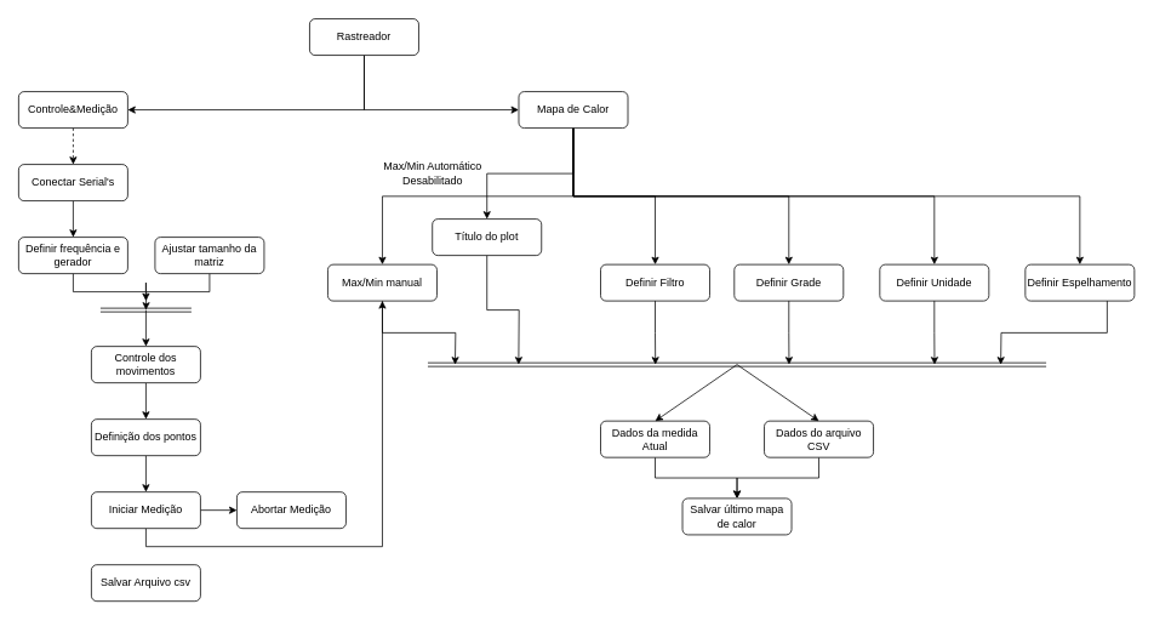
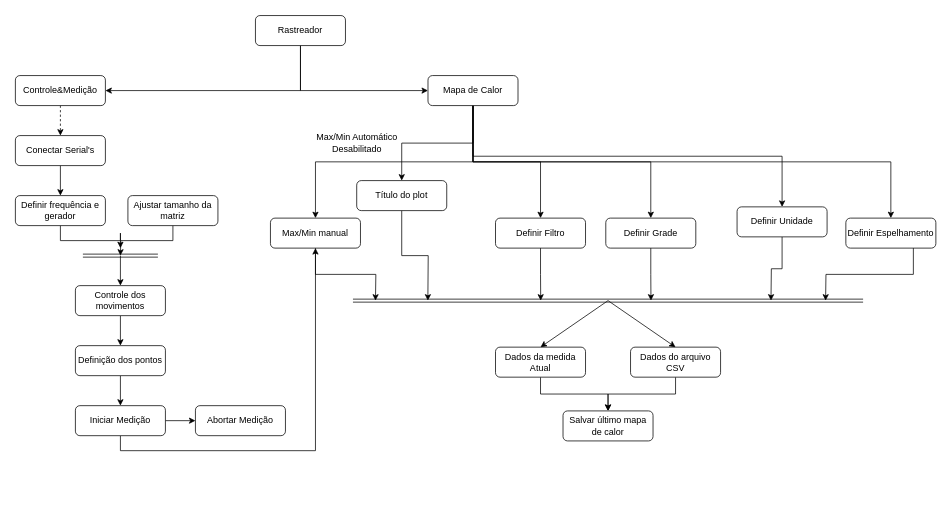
  <mxCell id="0" />
  <mxCell id="1" parent="0" />
  <mxCell id="2" style="edgeStyle=orthogonalEdgeStyle;rounded=0;orthogonalLoop=1;jettySize=auto;html=1;exitX=0.5;exitY=1;exitDx=0;exitDy=0;entryX=1;entryY=0.5;entryDx=0;entryDy=0;" edge="1" parent="1" source="4" target="6"><mxGeometry relative="1" as="geometry" /></mxCell>
  <mxCell id="3" style="edgeStyle=orthogonalEdgeStyle;rounded=0;orthogonalLoop=1;jettySize=auto;html=1;exitX=0.5;exitY=1;exitDx=0;exitDy=0;entryX=0;entryY=0.5;entryDx=0;entryDy=0;" edge="1" parent="1" source="4" target="13"><mxGeometry relative="1" as="geometry" /></mxCell>
  <mxCell id="4" value="Rastreador" style="rounded=1;whiteSpace=wrap;html=1;fontSize=12;glass=0;strokeWidth=1;shadow=0;" parent="1" vertex="1"><mxGeometry x="340" y="20" width="120" height="40" as="geometry" /></mxCell>
  <mxCell id="5" style="edgeStyle=orthogonalEdgeStyle;rounded=0;orthogonalLoop=1;jettySize=auto;html=1;exitX=0.5;exitY=1;exitDx=0;exitDy=0;entryX=0.5;entryY=0;entryDx=0;entryDy=0;dashed=1;" edge="1" parent="1" source="6" target="15"><mxGeometry relative="1" as="geometry" /></mxCell>
  <mxCell id="6" value="Controle&amp;amp;Medição" style="rounded=1;whiteSpace=wrap;html=1;fontSize=12;glass=0;strokeWidth=1;shadow=0;" vertex="1" parent="1"><mxGeometry x="20" y="100" width="120" height="40" as="geometry" /></mxCell>
  <mxCell id="7" style="edgeStyle=orthogonalEdgeStyle;rounded=0;orthogonalLoop=1;jettySize=auto;html=1;exitX=0.5;exitY=1;exitDx=0;exitDy=0;entryX=0.5;entryY=0;entryDx=0;entryDy=0;" edge="1" parent="1" source="13" target="32"><mxGeometry relative="1" as="geometry" /></mxCell>
  <mxCell id="8" style="edgeStyle=orthogonalEdgeStyle;rounded=0;orthogonalLoop=1;jettySize=auto;html=1;exitX=0.5;exitY=1;exitDx=0;exitDy=0;" edge="1" parent="1" source="13" target="36"><mxGeometry relative="1" as="geometry" /></mxCell>
  <mxCell id="9" style="edgeStyle=orthogonalEdgeStyle;rounded=0;orthogonalLoop=1;jettySize=auto;html=1;exitX=0.5;exitY=1;exitDx=0;exitDy=0;entryX=0.5;entryY=0;entryDx=0;entryDy=0;" edge="1" parent="1" source="13" target="34"><mxGeometry relative="1" as="geometry" /></mxCell>
  <mxCell id="10" style="edgeStyle=orthogonalEdgeStyle;rounded=0;orthogonalLoop=1;jettySize=auto;html=1;exitX=0.5;exitY=1;exitDx=0;exitDy=0;entryX=0.5;entryY=0;entryDx=0;entryDy=0;" edge="1" parent="1" source="13" target="44"><mxGeometry relative="1" as="geometry" /></mxCell>
  <mxCell id="11" style="edgeStyle=orthogonalEdgeStyle;rounded=0;orthogonalLoop=1;jettySize=auto;html=1;exitX=0.5;exitY=1;exitDx=0;exitDy=0;" edge="1" parent="1" source="13" target="46"><mxGeometry relative="1" as="geometry" /></mxCell>
  <mxCell id="12" style="edgeStyle=orthogonalEdgeStyle;rounded=0;orthogonalLoop=1;jettySize=auto;html=1;exitX=0.5;exitY=1;exitDx=0;exitDy=0;" edge="1" parent="1" source="13" target="48"><mxGeometry relative="1" as="geometry" /></mxCell>
  <mxCell id="13" value="Mapa de Calor" style="rounded=1;whiteSpace=wrap;html=1;fontSize=12;glass=0;strokeWidth=1;shadow=0;" vertex="1" parent="1"><mxGeometry x="570" y="100" width="120" height="40" as="geometry" /></mxCell>
  <mxCell id="14" style="edgeStyle=orthogonalEdgeStyle;rounded=0;orthogonalLoop=1;jettySize=auto;html=1;exitX=0.5;exitY=1;exitDx=0;exitDy=0;entryX=0.5;entryY=0;entryDx=0;entryDy=0;" edge="1" parent="1" source="15" target="25"><mxGeometry relative="1" as="geometry" /></mxCell>
  <mxCell id="15" value="Conectar Serial's" style="rounded=1;whiteSpace=wrap;html=1;fontSize=12;glass=0;strokeWidth=1;shadow=0;" vertex="1" parent="1"><mxGeometry x="20" y="180" width="120" height="40" as="geometry" /></mxCell>
  <mxCell id="16" style="edgeStyle=orthogonalEdgeStyle;rounded=0;orthogonalLoop=1;jettySize=auto;html=1;exitX=0.5;exitY=1;exitDx=0;exitDy=0;" edge="1" parent="1" source="17"><mxGeometry relative="1" as="geometry"><mxPoint x="160" y="340" as="targetPoint" /></mxGeometry></mxCell>
  <mxCell id="17" value="Ajustar tamanho da matriz" style="rounded=1;whiteSpace=wrap;html=1;fontSize=12;glass=0;strokeWidth=1;shadow=0;" vertex="1" parent="1"><mxGeometry x="170" y="260" width="120" height="40" as="geometry" /></mxCell>
  <mxCell id="18" style="edgeStyle=orthogonalEdgeStyle;rounded=0;orthogonalLoop=1;jettySize=auto;html=1;exitX=0.5;exitY=1;exitDx=0;exitDy=0;entryX=0.5;entryY=0;entryDx=0;entryDy=0;" edge="1" parent="1" source="19" target="23"><mxGeometry relative="1" as="geometry" /></mxCell>
  <mxCell id="19" value="Definição dos pontos" style="rounded=1;whiteSpace=wrap;html=1;fontSize=12;glass=0;strokeWidth=1;shadow=0;" vertex="1" parent="1"><mxGeometry x="100" y="460" width="120" height="40" as="geometry" /></mxCell>
- <mxCell id="20" value="Salvar Arquivo csv" style="rounded=1;whiteSpace=wrap;html=1;fontSize=12;glass=0;strokeWidth=1;shadow=0;" vertex="1" parent="1"><mxGeometry x="100" y="620" width="120" height="40" as="geometry" /></mxCell>
  <mxCell id="21" style="edgeStyle=orthogonalEdgeStyle;rounded=0;orthogonalLoop=1;jettySize=auto;html=1;exitX=1;exitY=0.5;exitDx=0;exitDy=0;entryX=0;entryY=0.5;entryDx=0;entryDy=0;" edge="1" parent="1" source="23" target="30"><mxGeometry relative="1" as="geometry" /></mxCell>
  <mxCell id="22" style="edgeStyle=orthogonalEdgeStyle;rounded=0;orthogonalLoop=1;jettySize=auto;html=1;exitX=0.5;exitY=1;exitDx=0;exitDy=0;" edge="1" parent="1" source="23" target="32"><mxGeometry relative="1" as="geometry" /></mxCell>
  <mxCell id="23" value="Iniciar Medição" style="rounded=1;whiteSpace=wrap;html=1;fontSize=12;glass=0;strokeWidth=1;shadow=0;" vertex="1" parent="1"><mxGeometry x="100" y="540" width="120" height="40" as="geometry" /></mxCell>
  <mxCell id="24" style="edgeStyle=orthogonalEdgeStyle;rounded=0;orthogonalLoop=1;jettySize=auto;html=1;exitX=0.5;exitY=1;exitDx=0;exitDy=0;" edge="1" parent="1" source="25"><mxGeometry relative="1" as="geometry"><mxPoint x="160" y="330" as="targetPoint" /></mxGeometry></mxCell>
  <mxCell id="25" value="Definir frequência e gerador" style="rounded=1;whiteSpace=wrap;html=1;fontSize=12;glass=0;strokeWidth=1;shadow=0;" vertex="1" parent="1"><mxGeometry x="20" y="260" width="120" height="40" as="geometry" /></mxCell>
  <mxCell id="26" style="edgeStyle=orthogonalEdgeStyle;rounded=0;orthogonalLoop=1;jettySize=auto;html=1;exitX=0.5;exitY=1;exitDx=0;exitDy=0;entryX=0.5;entryY=0;entryDx=0;entryDy=0;" edge="1" parent="1" source="27" target="19"><mxGeometry relative="1" as="geometry" /></mxCell>
  <mxCell id="27" value="Controle dos movimentos" style="rounded=1;whiteSpace=wrap;html=1;fontSize=12;glass=0;strokeWidth=1;shadow=0;" vertex="1" parent="1"><mxGeometry x="100" y="380" width="120" height="40" as="geometry" /></mxCell>
  <mxCell id="28" value="" style="shape=link;html=1;rounded=0;" edge="1" parent="1"><mxGeometry width="100" relative="1" as="geometry"><mxPoint x="110" y="340" as="sourcePoint" /><mxPoint x="210" y="340" as="targetPoint" /></mxGeometry></mxCell>
  <mxCell id="29" value="" style="endArrow=classic;html=1;rounded=0;entryX=0.5;entryY=0;entryDx=0;entryDy=0;" edge="1" parent="1" target="27"><mxGeometry width="50" height="50" relative="1" as="geometry"><mxPoint x="160" y="340" as="sourcePoint" /><mxPoint x="520" y="180" as="targetPoint" /></mxGeometry></mxCell>
  <mxCell id="30" value="Abortar Medição" style="rounded=1;whiteSpace=wrap;html=1;fontSize=12;glass=0;strokeWidth=1;shadow=0;" vertex="1" parent="1"><mxGeometry x="260" y="540" width="120" height="40" as="geometry" /></mxCell>
  <mxCell id="31" style="edgeStyle=orthogonalEdgeStyle;rounded=0;orthogonalLoop=1;jettySize=auto;html=1;exitX=0.5;exitY=1;exitDx=0;exitDy=0;" edge="1" parent="1" source="32"><mxGeometry relative="1" as="geometry"><mxPoint x="500" y="400" as="targetPoint" /></mxGeometry></mxCell>
  <mxCell id="32" value="Max/Min manual" style="rounded=1;whiteSpace=wrap;html=1;fontSize=12;glass=0;strokeWidth=1;shadow=0;" vertex="1" parent="1"><mxGeometry x="360" y="290" width="120" height="40" as="geometry" /></mxCell>
  <mxCell id="33" style="edgeStyle=orthogonalEdgeStyle;rounded=0;orthogonalLoop=1;jettySize=auto;html=1;exitX=0.5;exitY=1;exitDx=0;exitDy=0;" edge="1" parent="1" source="34"><mxGeometry relative="1" as="geometry"><mxPoint x="720.261" y="400" as="targetPoint" /></mxGeometry></mxCell>
  <mxCell id="34" value="Definir Filtro" style="rounded=1;whiteSpace=wrap;html=1;fontSize=12;glass=0;strokeWidth=1;shadow=0;" vertex="1" parent="1"><mxGeometry x="660" y="290" width="120" height="40" as="geometry" /></mxCell>
  <mxCell id="35" style="edgeStyle=orthogonalEdgeStyle;rounded=0;orthogonalLoop=1;jettySize=auto;html=1;exitX=0.5;exitY=1;exitDx=0;exitDy=0;" edge="1" parent="1" source="36"><mxGeometry relative="1" as="geometry"><mxPoint x="569.826" y="400" as="targetPoint" /></mxGeometry></mxCell>
  <mxCell id="36" value="Título do plot" style="rounded=1;whiteSpace=wrap;html=1;fontSize=12;glass=0;strokeWidth=1;shadow=0;" vertex="1" parent="1"><mxGeometry x="475" y="240" width="120" height="40" as="geometry" /></mxCell>
  <mxCell id="37" value="Max/Min Automático&lt;br&gt;Desabilitado" style="text;html=1;align=center;verticalAlign=middle;resizable=0;points=[];autosize=1;strokeColor=none;fillColor=none;" vertex="1" parent="1"><mxGeometry x="410" y="170" width="130" height="40" as="geometry" /></mxCell>
  <mxCell id="38" style="edgeStyle=orthogonalEdgeStyle;rounded=0;orthogonalLoop=1;jettySize=auto;html=1;exitX=0.5;exitY=1;exitDx=0;exitDy=0;" edge="1" parent="1" source="39" target="42"><mxGeometry relative="1" as="geometry" /></mxCell>
  <mxCell id="39" value="Dados da medida&lt;br&gt;Atual" style="rounded=1;whiteSpace=wrap;html=1;fontSize=12;glass=0;strokeWidth=1;shadow=0;" vertex="1" parent="1"><mxGeometry x="660" y="462" width="120" height="40" as="geometry" /></mxCell>
  <mxCell id="40" style="edgeStyle=orthogonalEdgeStyle;rounded=0;orthogonalLoop=1;jettySize=auto;html=1;exitX=0.5;exitY=1;exitDx=0;exitDy=0;entryX=0.5;entryY=0;entryDx=0;entryDy=0;" edge="1" parent="1" source="41" target="42"><mxGeometry relative="1" as="geometry" /></mxCell>
  <mxCell id="41" value="Dados do arquivo&lt;br&gt;CSV" style="rounded=1;whiteSpace=wrap;html=1;fontSize=12;glass=0;strokeWidth=1;shadow=0;" vertex="1" parent="1"><mxGeometry x="840" y="462" width="120" height="40" as="geometry" /></mxCell>
  <mxCell id="42" value="Salvar último mapa de calor" style="rounded=1;whiteSpace=wrap;html=1;fontSize=12;glass=0;strokeWidth=1;shadow=0;" vertex="1" parent="1"><mxGeometry x="750" y="547" width="120" height="40" as="geometry" /></mxCell>
  <mxCell id="43" style="edgeStyle=orthogonalEdgeStyle;rounded=0;orthogonalLoop=1;jettySize=auto;html=1;exitX=0.5;exitY=1;exitDx=0;exitDy=0;" edge="1" parent="1" source="44"><mxGeometry relative="1" as="geometry"><mxPoint x="867.217" y="400" as="targetPoint" /></mxGeometry></mxCell>
  <mxCell id="44" value="Definir Grade" style="rounded=1;whiteSpace=wrap;html=1;fontSize=12;glass=0;strokeWidth=1;shadow=0;" vertex="1" parent="1"><mxGeometry x="807" y="290" width="120" height="40" as="geometry" /></mxCell>
  <mxCell id="45" style="edgeStyle=orthogonalEdgeStyle;rounded=0;orthogonalLoop=1;jettySize=auto;html=1;exitX=0.5;exitY=1;exitDx=0;exitDy=0;" edge="1" parent="1" source="46"><mxGeometry relative="1" as="geometry"><mxPoint x="1027.217" y="400" as="targetPoint" /></mxGeometry></mxCell>
- <mxCell id="46" value="Definir Unidade" style="rounded=1;whiteSpace=wrap;html=1;fontSize=12;glass=0;strokeWidth=1;shadow=0;" vertex="1" parent="1"><mxGeometry x="967" y="290" width="120" height="40" as="geometry" /></mxCell>
+ <mxCell id="46" value="Definir Unidade" style="rounded=1;whiteSpace=wrap;html=1;fontSize=12;glass=0;strokeWidth=1;shadow=0;" vertex="1" parent="1"><mxGeometry x="982" y="275" width="120" height="40" as="geometry" /></mxCell>
  <mxCell id="47" style="edgeStyle=orthogonalEdgeStyle;rounded=0;orthogonalLoop=1;jettySize=auto;html=1;exitX=0.75;exitY=1;exitDx=0;exitDy=0;" edge="1" parent="1" source="48"><mxGeometry relative="1" as="geometry"><mxPoint x="1100" y="400" as="targetPoint" /></mxGeometry></mxCell>
  <mxCell id="48" value="Definir Espelhamento" style="rounded=1;whiteSpace=wrap;html=1;fontSize=12;glass=0;strokeWidth=1;shadow=0;" vertex="1" parent="1"><mxGeometry x="1127" y="290" width="120" height="40" as="geometry" /></mxCell>
  <mxCell id="49" value="" style="shape=link;html=1;rounded=0;" edge="1" parent="1"><mxGeometry width="100" relative="1" as="geometry"><mxPoint x="470" y="400" as="sourcePoint" /><mxPoint x="1150" y="400" as="targetPoint" /></mxGeometry></mxCell>
  <mxCell id="50" value="" style="endArrow=classic;html=1;rounded=0;entryX=0.5;entryY=0;entryDx=0;entryDy=0;" edge="1" parent="1" target="39"><mxGeometry width="50" height="50" relative="1" as="geometry"><mxPoint x="810" y="400" as="sourcePoint" /><mxPoint x="820" y="370" as="targetPoint" /></mxGeometry></mxCell>
  <mxCell id="51" value="" style="endArrow=classic;html=1;rounded=0;entryX=0.5;entryY=0;entryDx=0;entryDy=0;" edge="1" parent="1" target="41"><mxGeometry width="50" height="50" relative="1" as="geometry"><mxPoint x="810" y="400" as="sourcePoint" /><mxPoint x="730" y="472" as="targetPoint" /></mxGeometry></mxCell>
